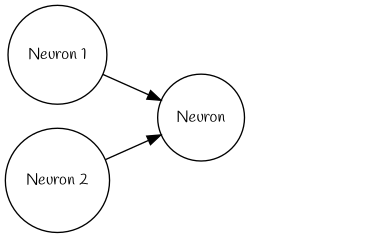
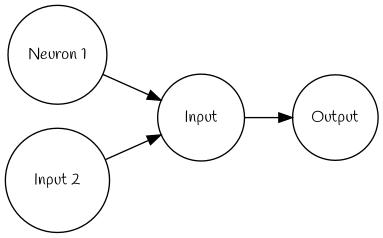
  digraph {
    fontname=Handlee
    rankdir=LR
    splines=line
    node [fontname=Handlee fontsize=12 shape=circle]
    edge [fontname=Handlee]
    n1 [label="Neuron 1"]
-   Neuron
-   "Input 2" [label="Neuron 2"]
+   Neuron [label=Input]
+   Output
+   "Input 2"
    n1 -> Neuron
+   Neuron -> Output
    "Input 2" -> Neuron
  }
